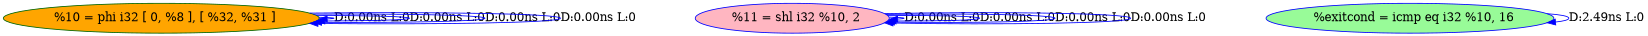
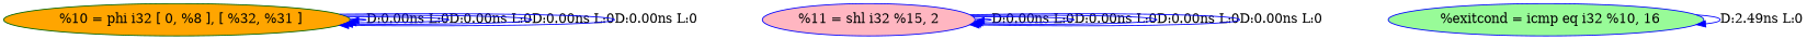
  digraph {
    node [style=filled color=blue]
    edge [color=blue]
    n1 [label="  %10 = phi i32 [ 0, %8 ], [ %32, %31 ]" fillcolor=orange color=darkgreen]
-   n2 [label="  %11 = shl i32 %10, 2" fillcolor=lightpink]
+   n2 [label="%11 = shl i32 %15, 2" fillcolor=lightpink]
    n3 [label="  %exitcond = icmp eq i32 %10, 16" fillcolor=palegreen]
    n1 -> n1 [label="D:0.00ns L:0"]
    n1 -> n1 [label="D:0.00ns L:0"]
    n1 -> n1 [label="D:0.00ns L:0"]
    n1 -> n1 [label="D:0.00ns L:0"]
    n2 -> n2 [label="D:0.00ns L:0"]
    n2 -> n2 [label="D:0.00ns L:0"]
    n2 -> n2 [label="D:0.00ns L:0"]
    n2 -> n2 [label="D:0.00ns L:0"]
    n3 -> n3 [label="D:2.49ns L:0"]
  }
